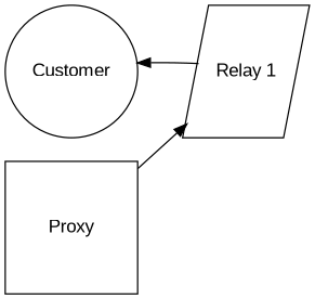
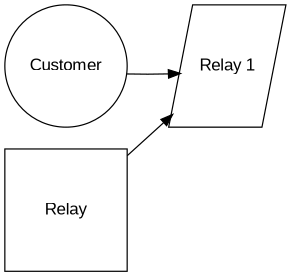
  digraph {
    fontname="Liberation Sans"
    rankdir=LR
    node [fontname="Liberation Sans"]
    edge [fontname="Liberation Sans"]
    Customer [height=1.4 shape=circle]
    "Relay 1" [height=1.4 shape=parallelogram]
-   Proxy [height=1.4 shape=square]
-   "Relay 1" -> Customer
+   Proxy [height=1.4 shape=square label=Relay]
+   Customer -> "Relay 1"
    Proxy -> "Relay 1"
  }
